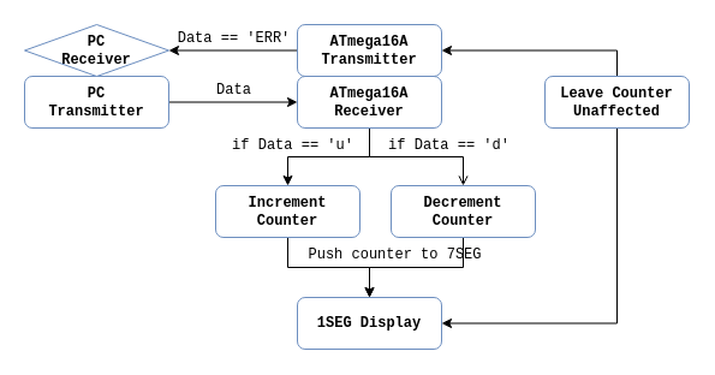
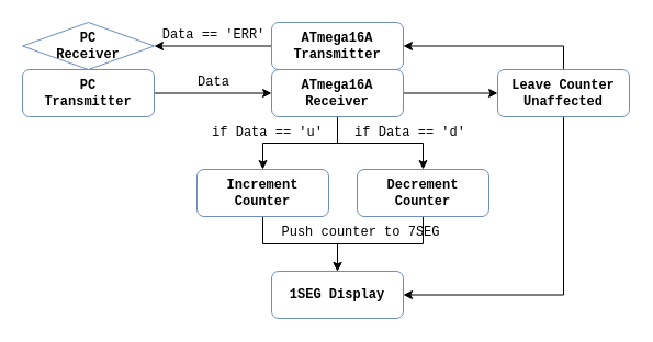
  <mxCell id="0" />
  <mxCell id="1" parent="0" />
  <mxCell id="2" style="edgeStyle=orthogonalEdgeStyle;rounded=0;orthogonalLoop=1;jettySize=auto;html=1;exitX=1;exitY=0.5;exitDx=0;exitDy=0;entryX=0;entryY=0.5;entryDx=0;entryDy=0;fontFamily=Courier New;" edge="1" parent="1" source="3" target="7"><mxGeometry relative="1" as="geometry" /></mxCell>
  <mxCell id="3" value="PC&lt;br&gt;Transmitter" style="rounded=1;whiteSpace=wrap;html=1;fontFamily=Courier New;fontStyle=1;fillColor=default;strokeColor=#6c8ebf;gradientColor=none;" vertex="1" parent="1"><mxGeometry x="20" y="63" width="120" height="43" as="geometry" /></mxCell>
  <mxCell id="4" style="edgeStyle=orthogonalEdgeStyle;rounded=0;orthogonalLoop=1;jettySize=auto;html=1;exitX=0.5;exitY=1;exitDx=0;exitDy=0;entryX=0.5;entryY=0;entryDx=0;entryDy=0;fontFamily=Courier New;" edge="1" parent="1" source="7" target="10"><mxGeometry relative="1" as="geometry" /></mxCell>
- <mxCell id="5" style="edgeStyle=orthogonalEdgeStyle;rounded=0;orthogonalLoop=1;jettySize=auto;html=1;exitX=0.5;exitY=1;exitDx=0;exitDy=0;entryX=0.5;entryY=0;entryDx=0;entryDy=0;fontFamily=Courier New;endArrow=open;" edge="1" parent="1" source="7" target="12"><mxGeometry relative="1" as="geometry" /></mxCell>
+ <mxCell id="5" style="edgeStyle=orthogonalEdgeStyle;rounded=0;orthogonalLoop=1;jettySize=auto;html=1;exitX=0.5;exitY=1;exitDx=0;exitDy=0;entryX=0.5;entryY=0;entryDx=0;entryDy=0;fontFamily=Courier New;" edge="1" parent="1" source="7" target="12"><mxGeometry relative="1" as="geometry" /></mxCell>
+ <mxCell id="6" style="edgeStyle=orthogonalEdgeStyle;rounded=0;orthogonalLoop=1;jettySize=auto;html=1;exitX=1;exitY=0.5;exitDx=0;exitDy=0;fontFamily=Courier New;" edge="1" parent="1" source="7" target="19"><mxGeometry relative="1" as="geometry" /></mxCell>
  <mxCell id="7" value="ATmega16A&lt;br&gt;Receiver" style="rounded=1;whiteSpace=wrap;html=1;fontFamily=Courier New;fontStyle=1;fillColor=default;strokeColor=#6c8ebf;gradientColor=none;" vertex="1" parent="1"><mxGeometry x="247" y="63" width="120" height="43" as="geometry" /></mxCell>
  <mxCell id="8" value="Data" style="text;html=1;align=center;verticalAlign=middle;resizable=0;points=[];autosize=1;strokeColor=none;fillColor=none;fontFamily=Courier New;" vertex="1" parent="1"><mxGeometry x="174" y="66" width="39" height="18" as="geometry" /></mxCell>
  <mxCell id="9" style="edgeStyle=orthogonalEdgeStyle;rounded=0;orthogonalLoop=1;jettySize=auto;html=1;entryX=0.5;entryY=0;entryDx=0;entryDy=0;fontFamily=Courier New;" edge="1" parent="1" source="10" target="13"><mxGeometry relative="1" as="geometry" /></mxCell>
  <mxCell id="10" value="Increment Counter" style="rounded=1;whiteSpace=wrap;html=1;fontFamily=Courier New;fontStyle=1;fillColor=default;strokeColor=#6c8ebf;gradientColor=none;" vertex="1" parent="1"><mxGeometry x="179" y="154" width="120" height="43" as="geometry" /></mxCell>
  <mxCell id="11" style="edgeStyle=orthogonalEdgeStyle;rounded=0;orthogonalLoop=1;jettySize=auto;html=1;exitX=0.5;exitY=1;exitDx=0;exitDy=0;entryX=0.5;entryY=0;entryDx=0;entryDy=0;fontFamily=Courier New;" edge="1" parent="1" source="12" target="13"><mxGeometry relative="1" as="geometry" /></mxCell>
  <mxCell id="12" value="Decrement Counter" style="rounded=1;whiteSpace=wrap;html=1;fontFamily=Courier New;fontStyle=1;fillColor=default;strokeColor=#6c8ebf;gradientColor=none;" vertex="1" parent="1"><mxGeometry x="325" y="154" width="120" height="43" as="geometry" /></mxCell>
  <mxCell id="13" value="1SEG Display" style="rounded=1;whiteSpace=wrap;html=1;fontFamily=Courier New;fontStyle=1;fillColor=default;strokeColor=#6c8ebf;gradientColor=none;" vertex="1" parent="1"><mxGeometry x="247" y="247" width="120" height="43" as="geometry" /></mxCell>
  <mxCell id="14" value="if Data == 'u'" style="text;html=1;align=center;verticalAlign=middle;resizable=0;points=[];autosize=1;strokeColor=none;fillColor=none;fontFamily=Courier New;" vertex="1" parent="1"><mxGeometry x="187" y="112" width="111" height="18" as="geometry" /></mxCell>
  <mxCell id="15" value="if Data == 'd'" style="text;html=1;align=center;verticalAlign=middle;resizable=0;points=[];autosize=1;strokeColor=none;fillColor=none;fontFamily=Courier New;" vertex="1" parent="1"><mxGeometry x="317" y="112" width="111" height="18" as="geometry" /></mxCell>
  <mxCell id="16" value="Push counter to 7SEG" style="text;html=1;align=center;verticalAlign=middle;resizable=0;points=[];autosize=1;strokeColor=none;fillColor=none;fontFamily=Courier New;" vertex="1" parent="1"><mxGeometry x="250.5" y="203" width="154" height="18" as="geometry" /></mxCell>
  <mxCell id="17" style="edgeStyle=orthogonalEdgeStyle;rounded=0;orthogonalLoop=1;jettySize=auto;html=1;exitX=0.5;exitY=1;exitDx=0;exitDy=0;entryX=1;entryY=0.5;entryDx=0;entryDy=0;fontFamily=Courier New;" edge="1" parent="1" source="19" target="13"><mxGeometry relative="1" as="geometry" /></mxCell>
  <mxCell id="18" style="edgeStyle=orthogonalEdgeStyle;rounded=0;orthogonalLoop=1;jettySize=auto;html=1;exitX=0.5;exitY=0;exitDx=0;exitDy=0;fontFamily=Courier New;" edge="1" parent="1" source="19" target="21"><mxGeometry relative="1" as="geometry" /></mxCell>
  <mxCell id="19" value="Leave Counter Unaffected" style="rounded=1;whiteSpace=wrap;html=1;fontFamily=Courier New;fontStyle=1;fillColor=default;strokeColor=#6c8ebf;gradientColor=none;" vertex="1" parent="1"><mxGeometry x="453" y="63" width="120" height="43" as="geometry" /></mxCell>
  <mxCell id="20" style="edgeStyle=orthogonalEdgeStyle;rounded=0;orthogonalLoop=1;jettySize=auto;html=1;exitX=0;exitY=0.5;exitDx=0;exitDy=0;entryX=1;entryY=0.5;entryDx=0;entryDy=0;fontFamily=Courier New;" edge="1" parent="1" source="21" target="22"><mxGeometry relative="1" as="geometry" /></mxCell>
  <mxCell id="21" value="ATmega16A&lt;br&gt;Transmitter" style="rounded=1;whiteSpace=wrap;html=1;fontFamily=Courier New;fontStyle=1;fillColor=default;strokeColor=#6c8ebf;gradientColor=none;" vertex="1" parent="1"><mxGeometry x="247" y="20" width="120" height="43" as="geometry" /></mxCell>
  <mxCell id="22" value="PC&lt;br&gt;Receiver" style="rhombus;whiteSpace=wrap;html=1;fontFamily=Courier New;fontStyle=1;fillColor=default;strokeColor=#6c8ebf;gradientColor=none;" vertex="1" parent="1"><mxGeometry x="20" y="20" width="120" height="43" as="geometry" /></mxCell>
  <mxCell id="23" value="Data == 'ERR'" style="text;html=1;align=center;verticalAlign=middle;resizable=0;points=[];autosize=1;strokeColor=none;fillColor=none;fontFamily=Courier New;" vertex="1" parent="1"><mxGeometry x="141.5" y="23" width="104" height="18" as="geometry" /></mxCell>
